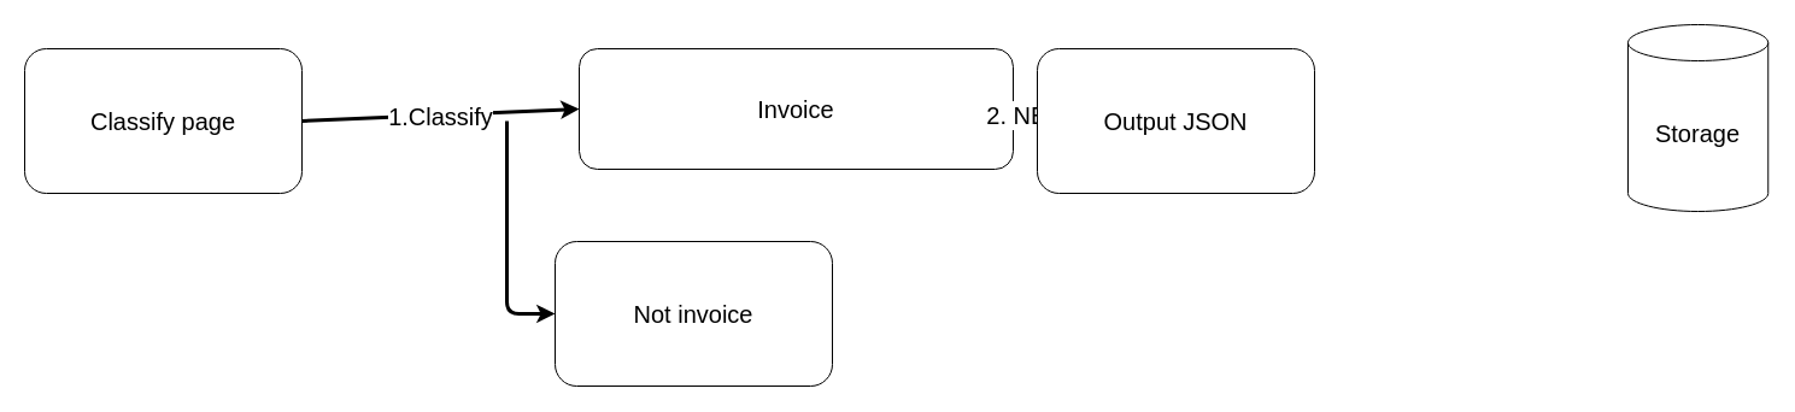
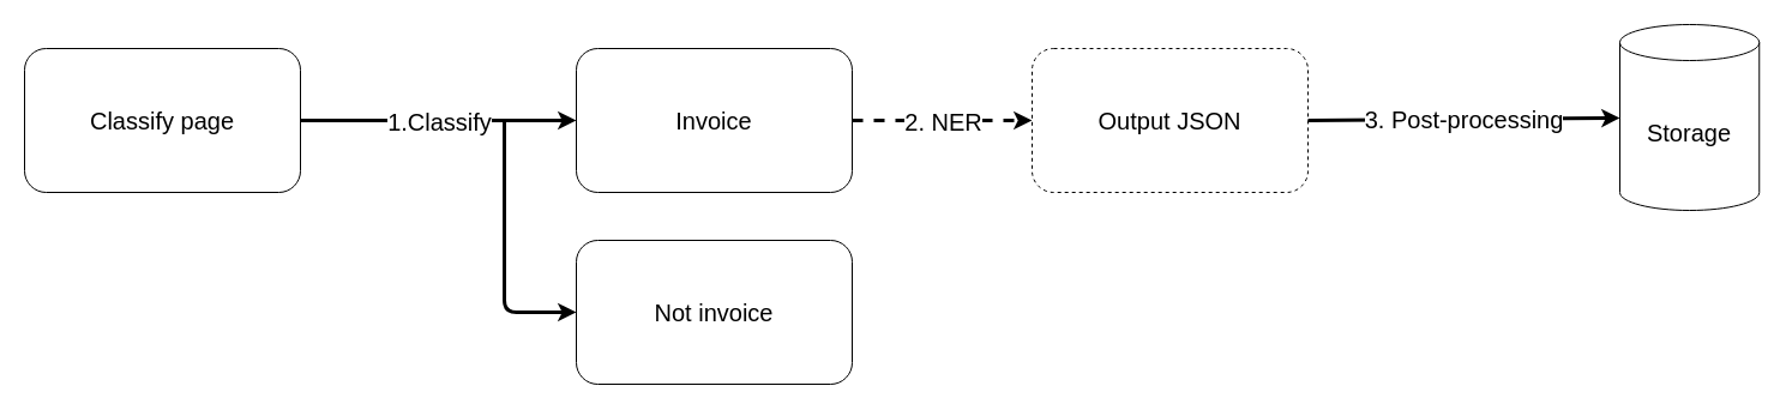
  <mxCell id="0" />
  <mxCell id="1" parent="0" />
  <mxCell id="2" value="&lt;font style=&quot;font-size: 20px;&quot;&gt;Classify page&lt;/font&gt;" style="rounded=1;whiteSpace=wrap;html=1;" vertex="1" parent="1"><mxGeometry x="20" y="40" width="230" height="120" as="geometry" /></mxCell>
  <mxCell id="3" value="" style="endArrow=classic;html=1;strokeWidth=3;exitX=1;exitY=0.5;exitDx=0;exitDy=0;entryX=0;entryY=0.5;entryDx=0;entryDy=0;" edge="1" parent="1" source="2" target="5"><mxGeometry relative="1" as="geometry"><mxPoint x="455" y="350" as="sourcePoint" /><mxPoint x="555" y="350" as="targetPoint" /></mxGeometry></mxCell>
  <mxCell id="4" value="&lt;span style=&quot;font-size: 20px;&quot;&gt;1.Classify&lt;/span&gt;" style="edgeLabel;resizable=0;html=1;align=center;verticalAlign=middle;" connectable="0" vertex="1" parent="3"><mxGeometry relative="1" as="geometry" /></mxCell>
- <mxCell id="5" value="&lt;font style=&quot;font-size: 20px;&quot;&gt;Invoice&lt;/font&gt;" style="rounded=1;whiteSpace=wrap;html=1;" vertex="1" parent="1"><mxGeometry x="480" y="40" width="360" height="100" as="geometry" /></mxCell>
+ <mxCell id="5" value="&lt;font style=&quot;font-size: 20px;&quot;&gt;Invoice&lt;/font&gt;" style="rounded=1;whiteSpace=wrap;html=1;" vertex="1" parent="1"><mxGeometry x="480" y="40" width="230" height="120" as="geometry" /></mxCell>
  <mxCell id="6" value="" style="endArrow=classic;html=1;strokeWidth=3;fontSize=20;entryX=0;entryY=0.5;entryDx=0;entryDy=0;" edge="1" parent="1" target="7"><mxGeometry width="50" height="50" relative="1" as="geometry"><mxPoint x="420" y="100" as="sourcePoint" /><mxPoint x="420" y="260" as="targetPoint" /><Array as="points"><mxPoint x="420" y="260" /></Array></mxGeometry></mxCell>
- <mxCell id="7" value="&lt;font style=&quot;font-size: 20px;&quot;&gt;Not invoice&lt;/font&gt;" style="rounded=1;whiteSpace=wrap;html=1;" vertex="1" parent="1"><mxGeometry x="460" y="200" width="230" height="120" as="geometry" /></mxCell>
+ <mxCell id="7" value="&lt;font style=&quot;font-size: 20px;&quot;&gt;Not invoice&lt;/font&gt;" style="rounded=1;whiteSpace=wrap;html=1;" vertex="1" parent="1"><mxGeometry x="480" y="200" width="230" height="120" as="geometry" /></mxCell>
  <mxCell id="8" value="" style="endArrow=classic;html=1;strokeWidth=3;exitX=1;exitY=0.5;exitDx=0;exitDy=0;entryX=0;entryY=0.5;entryDx=0;entryDy=0;dashed=1;" edge="1" parent="1" source="5" target="10"><mxGeometry relative="1" as="geometry"><mxPoint x="730" y="99.5" as="sourcePoint" /><mxPoint x="960" y="99.5" as="targetPoint" /></mxGeometry></mxCell>
  <mxCell id="9" value="&lt;span style=&quot;font-size: 20px;&quot;&gt;2. NER&lt;/span&gt;" style="edgeLabel;resizable=0;html=1;align=center;verticalAlign=middle;" connectable="0" vertex="1" parent="8"><mxGeometry relative="1" as="geometry" /></mxCell>
- <mxCell id="10" value="&lt;font style=&quot;font-size: 20px;&quot;&gt;Output JSON&lt;/font&gt;" style="rounded=1;whiteSpace=wrap;html=1;" vertex="1" parent="1"><mxGeometry x="860" y="40" width="230" height="120" as="geometry" /></mxCell>
+ <mxCell id="10" value="&lt;font style=&quot;font-size: 20px;&quot;&gt;Output JSON&lt;/font&gt;" style="rounded=1;whiteSpace=wrap;html=1;dashed=1;" vertex="1" parent="1"><mxGeometry x="860" y="40" width="230" height="120" as="geometry" /></mxCell>
  <mxCell id="11" value="Storage" style="shape=cylinder3;whiteSpace=wrap;html=1;boundedLbl=1;backgroundOutline=1;size=15;fontSize=20;" vertex="1" parent="1"><mxGeometry x="1350" y="20" width="116.25" height="155" as="geometry" /></mxCell>
+ <mxCell id="12" value="" style="endArrow=classic;html=1;strokeWidth=3;exitX=1;exitY=0.5;exitDx=0;exitDy=0;" edge="1" parent="1" source="10" target="11"><mxGeometry relative="1" as="geometry"><mxPoint x="1180" y="160" as="sourcePoint" /><mxPoint x="1330" y="160" as="targetPoint" /></mxGeometry></mxCell>
+ <mxCell id="13" value="&lt;span style=&quot;font-size: 20px;&quot;&gt;3. Post-processing&lt;/span&gt;" style="edgeLabel;resizable=0;html=1;align=center;verticalAlign=middle;" connectable="0" vertex="1" parent="12"><mxGeometry relative="1" as="geometry" /></mxCell>
